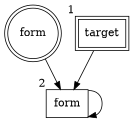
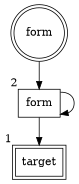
  digraph {
    rankdir=TB
    node [shape=box]
    n1 [label=form shape=doublecircle]
    form [xlabel=2]
    target [peripheries=2 xlabel=1]
    n1 -> form
    form -> form
-   target -> form
+   form -> target
  }
